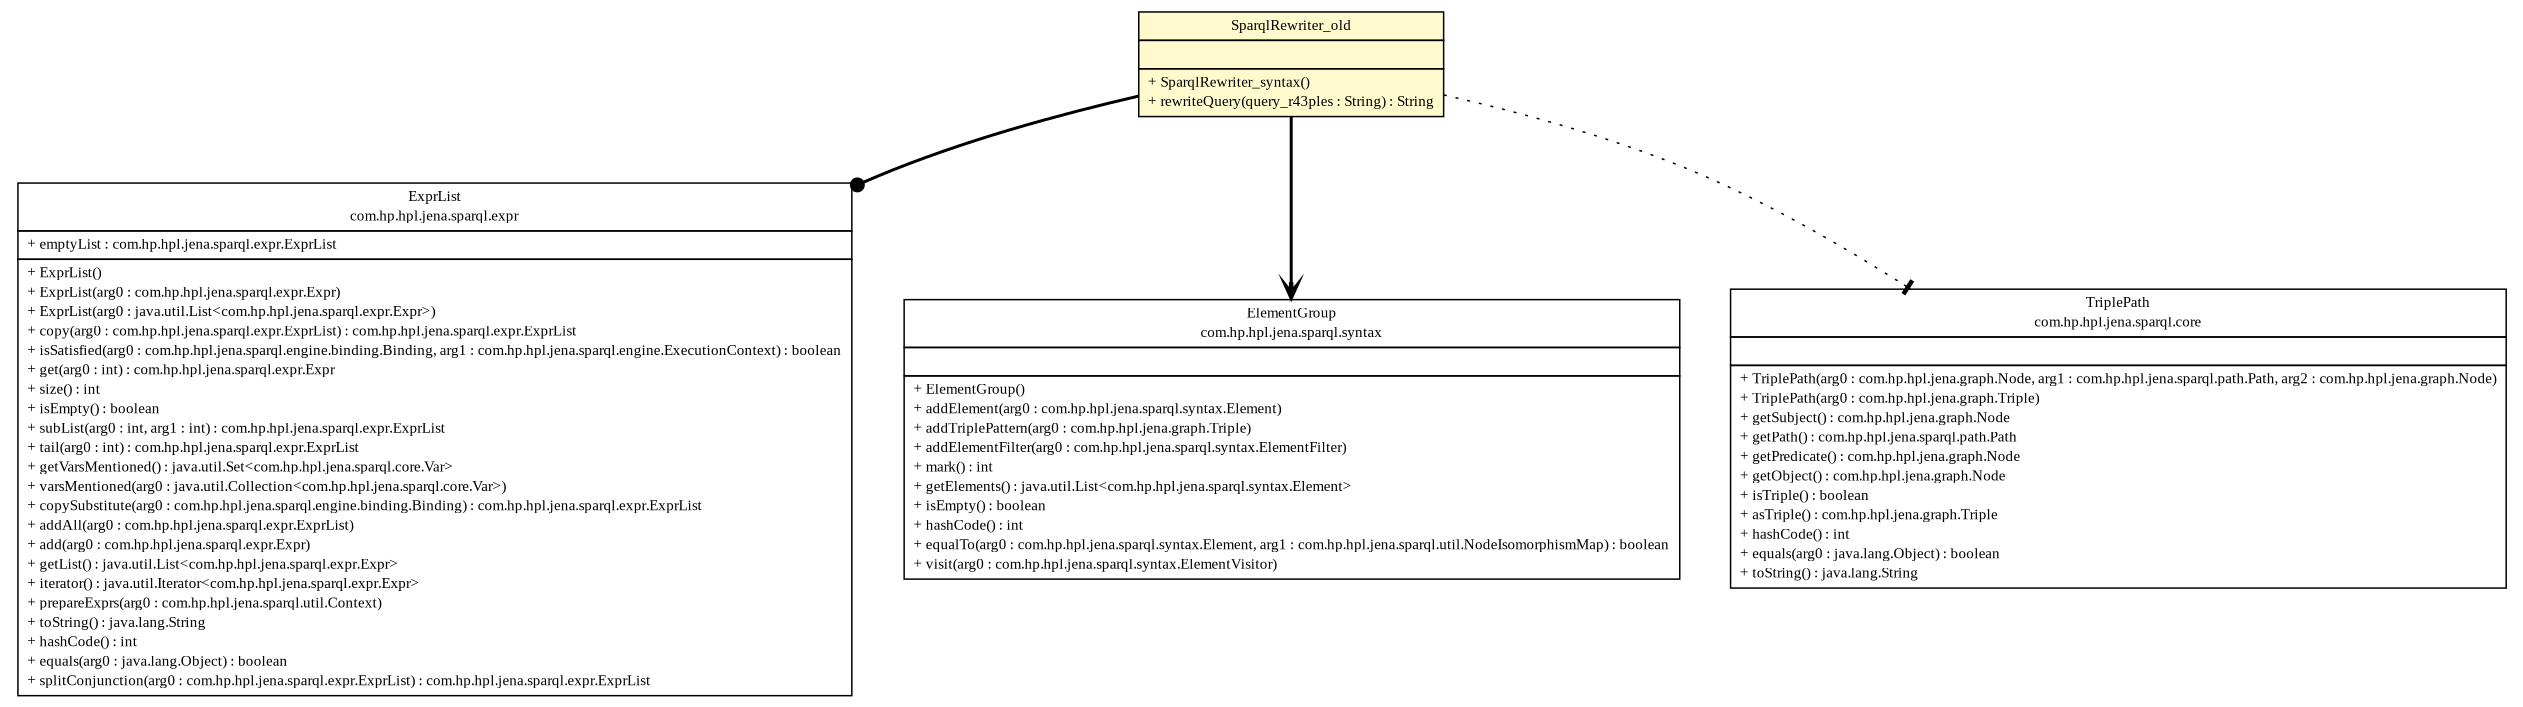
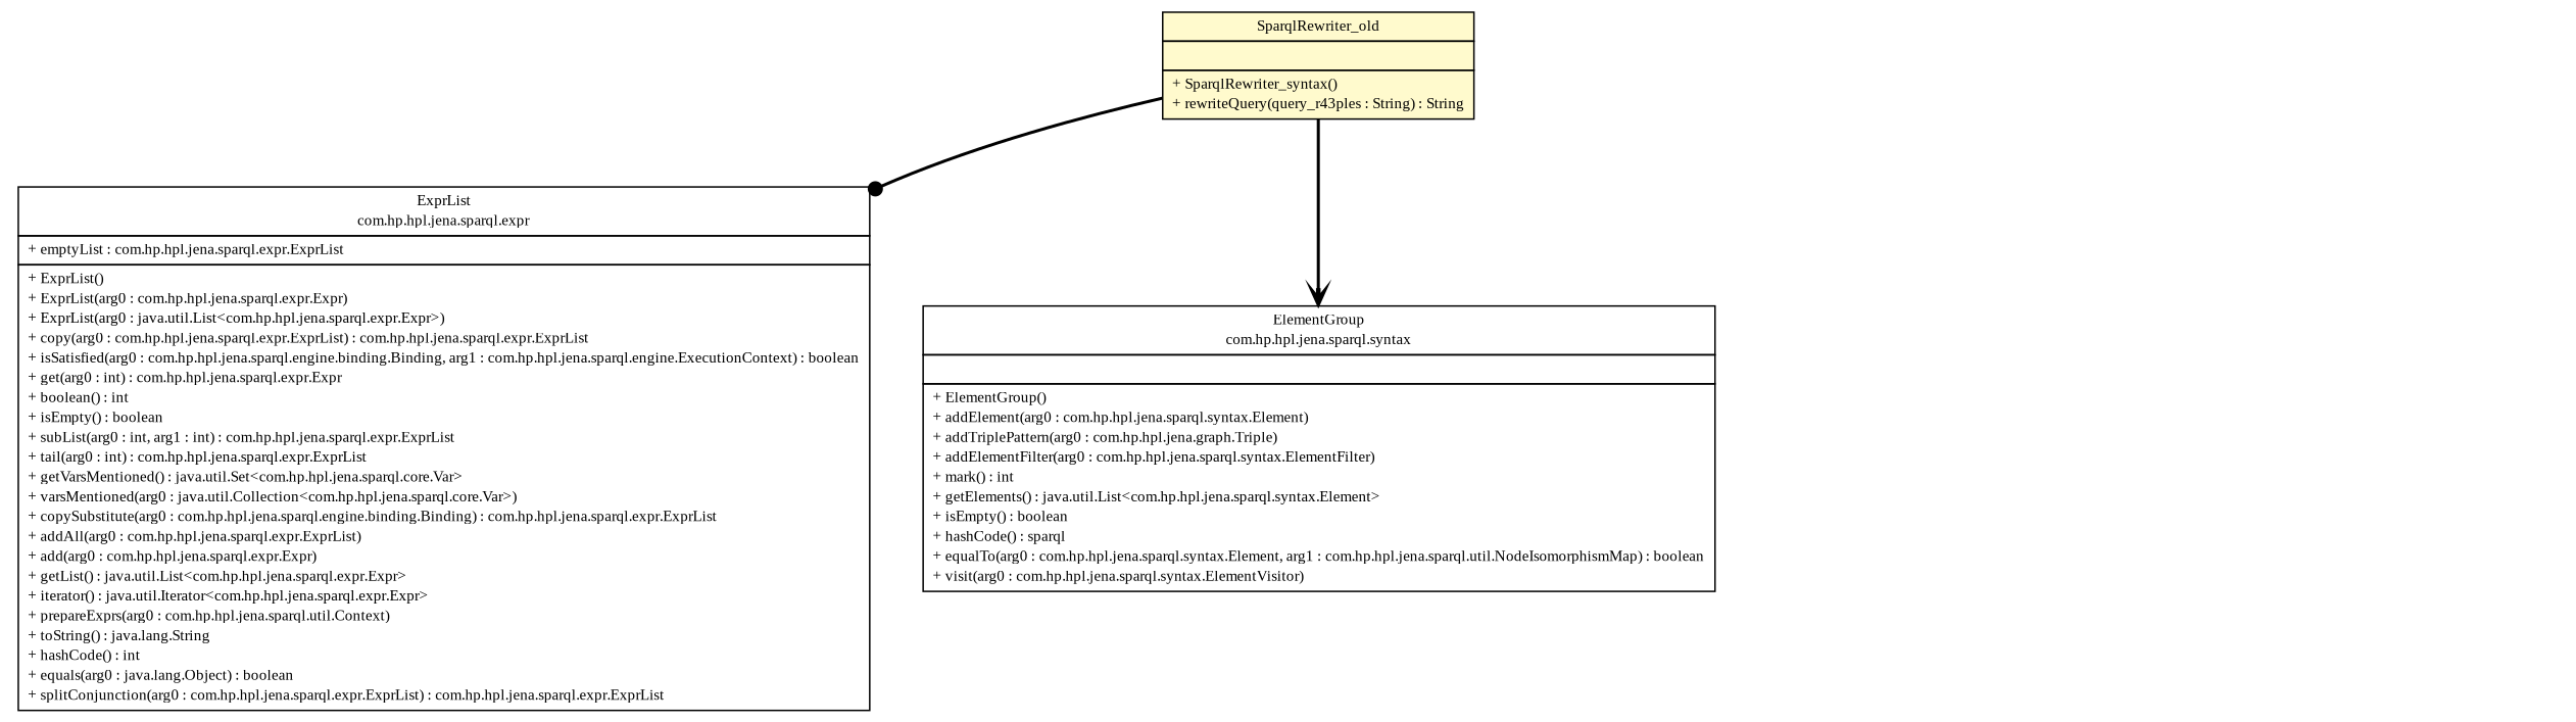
  digraph {
    fontname="Liberation Serif"
    nodesep=0.25
    ranksep=0.5
    node [fontcolor=black fontname="Liberation Serif" fontsize=10.0 shape=plaintext]
    edge [color=black fontcolor=black fontname="Liberation Serif" fontsize=10.0 headport=p labelfontname=Helvetica labelfontsize=10 style=bold tailport=p]
    n1 [label=<<table title="de.tud.plt.r43ples.management.SparqlRewriter_old" border="0" cellborder="1" cellspacing="0" cellpadding="2" port="p" bgcolor="lemonChiffon" href="./SparqlRewriter_old.html"> 		<tr><td><table border="0" cellspacing="0" cellpadding="1"> <tr><td align="center" balign="center"> SparqlRewriter_old </td></tr> 		</table></td></tr> 		<tr><td><table border="0" cellspacing="0" cellpadding="1"> <tr><td align="left" balign="left">  </td></tr> 		</table></td></tr> 		<tr><td><table border="0" cellspacing="0" cellpadding="1"> <tr><td align="left" balign="left"> + SparqlRewriter_syntax() </td></tr> <tr><td align="left" balign="left"> + rewriteQuery(query_r43ples : String) : String </td></tr> 		</table></td></tr> 		</table>>]
-   n2 [label=<<table title="com.hp.hpl.jena.sparql.expr.ExprList" border="0" cellborder="1" cellspacing="0" cellpadding="2" port="p" href="http://java.sun.com/j2se/1.4.2/docs/api/com/hp/hpl/jena/sparql/expr/ExprList.html"> 		<tr><td><table border="0" cellspacing="0" cellpadding="1"> <tr><td align="center" balign="center"> ExprList </td></tr> <tr><td align="center" balign="center"> com.hp.hpl.jena.sparql.expr </td></tr> 		</table></td></tr> 		<tr><td><table border="0" cellspacing="0" cellpadding="1"> <tr><td align="left" balign="left"> + emptyList : com.hp.hpl.jena.sparql.expr.ExprList </td></tr> 		</table></td></tr> 		<tr><td><table border="0" cellspacing="0" cellpadding="1"> <tr><td align="left" balign="left"> + ExprList() </td></tr> <tr><td align="left" balign="left"> + ExprList(arg0 : com.hp.hpl.jena.sparql.expr.Expr) </td></tr> <tr><td align="left" balign="left"> + ExprList(arg0 : java.util.List&lt;com.hp.hpl.jena.sparql.expr.Expr&gt;) </td></tr> <tr><td align="left" balign="left"> + copy(arg0 : com.hp.hpl.jena.sparql.expr.ExprList) : com.hp.hpl.jena.sparql.expr.ExprList </td></tr> <tr><td align="left" balign="left"> + isSatisfied(arg0 : com.hp.hpl.jena.sparql.engine.binding.Binding, arg1 : com.hp.hpl.jena.sparql.engine.ExecutionContext) : boolean </td></tr> <tr><td align="left" balign="left"> + get(arg0 : int) : com.hp.hpl.jena.sparql.expr.Expr </td></tr> <tr><td align="left" balign="left"> + size() : int </td></tr> <tr><td align="left" balign="left"> + isEmpty() : boolean </td></tr> <tr><td align="left" balign="left"> + subList(arg0 : int, arg1 : int) : com.hp.hpl.jena.sparql.expr.ExprList </td></tr> <tr><td align="left" balign="left"> + tail(arg0 : int) : com.hp.hpl.jena.sparql.expr.ExprList </td></tr> <tr><td align="left" balign="left"> + getVarsMentioned() : java.util.Set&lt;com.hp.hpl.jena.sparql.core.Var&gt; </td></tr> <tr><td align="left" balign="left"> + varsMentioned(arg0 : java.util.Collection&lt;com.hp.hpl.jena.sparql.core.Var&gt;) </td></tr> <tr><td align="left" balign="left"> + copySubstitute(arg0 : com.hp.hpl.jena.sparql.engine.binding.Binding) : com.hp.hpl.jena.sparql.expr.ExprList </td></tr> <tr><td align="left" balign="left"> + addAll(arg0 : com.hp.hpl.jena.sparql.expr.ExprList) </td></tr> <tr><td align="left" balign="left"> + add(arg0 : com.hp.hpl.jena.sparql.expr.Expr) </td></tr> <tr><td align="left" balign="left"> + getList() : java.util.List&lt;com.hp.hpl.jena.sparql.expr.Expr&gt; </td></tr> <tr><td align="left" balign="left"> + iterator() : java.util.Iterator&lt;com.hp.hpl.jena.sparql.expr.Expr&gt; </td></tr> <tr><td align="left" balign="left"> + prepareExprs(arg0 : com.hp.hpl.jena.sparql.util.Context) </td></tr> <tr><td align="left" balign="left"> + toString() : java.lang.String </td></tr> <tr><td align="left" balign="left"> + hashCode() : int </td></tr> <tr><td align="left" balign="left"> + equals(arg0 : java.lang.Object) : boolean </td></tr> <tr><td align="left" balign="left"> + splitConjunction(arg0 : com.hp.hpl.jena.sparql.expr.ExprList) : com.hp.hpl.jena.sparql.expr.ExprList </td></tr> 		</table></td></tr> 		</table>>]
-   n3 [label=<<table title="com.hp.hpl.jena.sparql.syntax.ElementGroup" border="0" cellborder="1" cellspacing="0" cellpadding="2" port="p" href="http://java.sun.com/j2se/1.4.2/docs/api/com/hp/hpl/jena/sparql/syntax/ElementGroup.html"> 		<tr><td><table border="0" cellspacing="0" cellpadding="1"> <tr><td align="center" balign="center"> ElementGroup </td></tr> <tr><td align="center" balign="center"> com.hp.hpl.jena.sparql.syntax </td></tr> 		</table></td></tr> 		<tr><td><table border="0" cellspacing="0" cellpadding="1"> <tr><td align="left" balign="left">  </td></tr> 		</table></td></tr> 		<tr><td><table border="0" cellspacing="0" cellpadding="1"> <tr><td align="left" balign="left"> + ElementGroup() </td></tr> <tr><td align="left" balign="left"> + addElement(arg0 : com.hp.hpl.jena.sparql.syntax.Element) </td></tr> <tr><td align="left" balign="left"> + addTriplePattern(arg0 : com.hp.hpl.jena.graph.Triple) </td></tr> <tr><td align="left" balign="left"> + addElementFilter(arg0 : com.hp.hpl.jena.sparql.syntax.ElementFilter) </td></tr> <tr><td align="left" balign="left"> + mark() : int </td></tr> <tr><td align="left" balign="left"> + getElements() : java.util.List&lt;com.hp.hpl.jena.sparql.syntax.Element&gt; </td></tr> <tr><td align="left" balign="left"> + isEmpty() : boolean </td></tr> <tr><td align="left" balign="left"> + hashCode() : int </td></tr> <tr><td align="left" balign="left"> + equalTo(arg0 : com.hp.hpl.jena.sparql.syntax.Element, arg1 : com.hp.hpl.jena.sparql.util.NodeIsomorphismMap) : boolean </td></tr> <tr><td align="left" balign="left"> + visit(arg0 : com.hp.hpl.jena.sparql.syntax.ElementVisitor) </td></tr> 		</table></td></tr> 		</table>>]
-   n4 [label=<<table title="com.hp.hpl.jena.sparql.core.TriplePath" border="0" cellborder="1" cellspacing="0" cellpadding="2" port="p" href="http://java.sun.com/j2se/1.4.2/docs/api/com/hp/hpl/jena/sparql/core/TriplePath.html"> 		<tr><td><table border="0" cellspacing="0" cellpadding="1"> <tr><td align="center" balign="center"> TriplePath </td></tr> <tr><td align="center" balign="center"> com.hp.hpl.jena.sparql.core </td></tr> 		</table></td></tr> 		<tr><td><table border="0" cellspacing="0" cellpadding="1"> <tr><td align="left" balign="left">  </td></tr> 		</table></td></tr> 		<tr><td><table border="0" cellspacing="0" cellpadding="1"> <tr><td align="left" balign="left"> + TriplePath(arg0 : com.hp.hpl.jena.graph.Node, arg1 : com.hp.hpl.jena.sparql.path.Path, arg2 : com.hp.hpl.jena.graph.Node) </td></tr> <tr><td align="left" balign="left"> + TriplePath(arg0 : com.hp.hpl.jena.graph.Triple) </td></tr> <tr><td align="left" balign="left"> + getSubject() : com.hp.hpl.jena.graph.Node </td></tr> <tr><td align="left" balign="left"> + getPath() : com.hp.hpl.jena.sparql.path.Path </td></tr> <tr><td align="left" balign="left"> + getPredicate() : com.hp.hpl.jena.graph.Node </td></tr> <tr><td align="left" balign="left"> + getObject() : com.hp.hpl.jena.graph.Node </td></tr> <tr><td align="left" balign="left"> + isTriple() : boolean </td></tr> <tr><td align="left" balign="left"> + asTriple() : com.hp.hpl.jena.graph.Triple </td></tr> <tr><td align="left" balign="left"> + hashCode() : int </td></tr> <tr><td align="left" balign="left"> + equals(arg0 : java.lang.Object) : boolean </td></tr> <tr><td align="left" balign="left"> + toString() : java.lang.String </td></tr> 		</table></td></tr> 		</table>>]
+   n2 [label=<<table title="com.hp.hpl.jena.sparql.expr.ExprList" border="0" cellborder="1" cellspacing="0" cellpadding="2" port="p" href="http://java.sun.com/j2se/1.4.2/docs/api/com/hp/hpl/jena/sparql/expr/ExprList.html"> 		<tr><td><table border="0" cellspacing="0" cellpadding="1"> <tr><td align="center" balign="center"> ExprList </td></tr> <tr><td align="center" balign="center"> com.hp.hpl.jena.sparql.expr </td></tr> 		</table></td></tr> 		<tr><td><table border="0" cellspacing="0" cellpadding="1"> <tr><td align="left" balign="left"> + emptyList : com.hp.hpl.jena.sparql.expr.ExprList </td></tr> 		</table></td></tr> 		<tr><td><table border="0" cellspacing="0" cellpadding="1"> <tr><td align="left" balign="left"> + ExprList() </td></tr> <tr><td align="left" balign="left"> + ExprList(arg0 : com.hp.hpl.jena.sparql.expr.Expr) </td></tr> <tr><td align="left" balign="left"> + ExprList(arg0 : java.util.List&lt;com.hp.hpl.jena.sparql.expr.Expr&gt;) </td></tr> <tr><td align="left" balign="left"> + copy(arg0 : com.hp.hpl.jena.sparql.expr.ExprList) : com.hp.hpl.jena.sparql.expr.ExprList </td></tr> <tr><td align="left" balign="left"> + isSatisfied(arg0 : com.hp.hpl.jena.sparql.engine.binding.Binding, arg1 : com.hp.hpl.jena.sparql.engine.ExecutionContext) : boolean </td></tr> <tr><td align="left" balign="left"> + get(arg0 : int) : com.hp.hpl.jena.sparql.expr.Expr </td></tr> <tr><td align="left" balign="left"> + boolean() : int </td></tr> <tr><td align="left" balign="left"> + isEmpty() : boolean </td></tr> <tr><td align="left" balign="left"> + subList(arg0 : int, arg1 : int) : com.hp.hpl.jena.sparql.expr.ExprList </td></tr> <tr><td align="left" balign="left"> + tail(arg0 : int) : com.hp.hpl.jena.sparql.expr.ExprList </td></tr> <tr><td align="left" balign="left"> + getVarsMentioned() : java.util.Set&lt;com.hp.hpl.jena.sparql.core.Var&gt; </td></tr> <tr><td align="left" balign="left"> + varsMentioned(arg0 : java.util.Collection&lt;com.hp.hpl.jena.sparql.core.Var&gt;) </td></tr> <tr><td align="left" balign="left"> + copySubstitute(arg0 : com.hp.hpl.jena.sparql.engine.binding.Binding) : com.hp.hpl.jena.sparql.expr.ExprList </td></tr> <tr><td align="left" balign="left"> + addAll(arg0 : com.hp.hpl.jena.sparql.expr.ExprList) </td></tr> <tr><td align="left" balign="left"> + add(arg0 : com.hp.hpl.jena.sparql.expr.Expr) </td></tr> <tr><td align="left" balign="left"> + getList() : java.util.List&lt;com.hp.hpl.jena.sparql.expr.Expr&gt; </td></tr> <tr><td align="left" balign="left"> + iterator() : java.util.Iterator&lt;com.hp.hpl.jena.sparql.expr.Expr&gt; </td></tr> <tr><td align="left" balign="left"> + prepareExprs(arg0 : com.hp.hpl.jena.sparql.util.Context) </td></tr> <tr><td align="left" balign="left"> + toString() : java.lang.String </td></tr> <tr><td align="left" balign="left"> + hashCode() : int </td></tr> <tr><td align="left" balign="left"> + equals(arg0 : java.lang.Object) : boolean </td></tr> <tr><td align="left" balign="left"> + splitConjunction(arg0 : com.hp.hpl.jena.sparql.expr.ExprList) : com.hp.hpl.jena.sparql.expr.ExprList </td></tr> 		</table></td></tr> 		</table>>]
+   n3 [label=<<table title="com.hp.hpl.jena.sparql.syntax.ElementGroup" border="0" cellborder="1" cellspacing="0" cellpadding="2" port="p" href="http://java.sun.com/j2se/1.4.2/docs/api/com/hp/hpl/jena/sparql/syntax/ElementGroup.html"> 		<tr><td><table border="0" cellspacing="0" cellpadding="1"> <tr><td align="center" balign="center"> ElementGroup </td></tr> <tr><td align="center" balign="center"> com.hp.hpl.jena.sparql.syntax </td></tr> 		</table></td></tr> 		<tr><td><table border="0" cellspacing="0" cellpadding="1"> <tr><td align="left" balign="left">  </td></tr> 		</table></td></tr> 		<tr><td><table border="0" cellspacing="0" cellpadding="1"> <tr><td align="left" balign="left"> + ElementGroup() </td></tr> <tr><td align="left" balign="left"> + addElement(arg0 : com.hp.hpl.jena.sparql.syntax.Element) </td></tr> <tr><td align="left" balign="left"> + addTriplePattern(arg0 : com.hp.hpl.jena.graph.Triple) </td></tr> <tr><td align="left" balign="left"> + addElementFilter(arg0 : com.hp.hpl.jena.sparql.syntax.ElementFilter) </td></tr> <tr><td align="left" balign="left"> + mark() : int </td></tr> <tr><td align="left" balign="left"> + getElements() : java.util.List&lt;com.hp.hpl.jena.sparql.syntax.Element&gt; </td></tr> <tr><td align="left" balign="left"> + isEmpty() : boolean </td></tr> <tr><td align="left" balign="left"> + hashCode() : sparql </td></tr> <tr><td align="left" balign="left"> + equalTo(arg0 : com.hp.hpl.jena.sparql.syntax.Element, arg1 : com.hp.hpl.jena.sparql.util.NodeIsomorphismMap) : boolean </td></tr> <tr><td align="left" balign="left"> + visit(arg0 : com.hp.hpl.jena.sparql.syntax.ElementVisitor) </td></tr> 		</table></td></tr> 		</table>>]
    n1 -> n2 [arrowhead=dot]
    n1 -> n3 [arrowhead=vee]
-   n1 -> n4 [arrowhead=tee style=dotted]
  }
